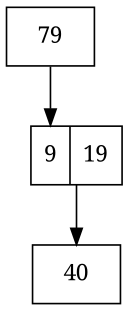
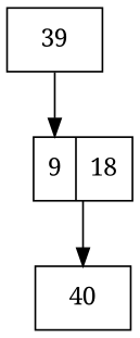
  digraph {
    fontname="Noto Serif"
    node [fontname="Noto Serif" shape=record]
    edge [fontname="Noto Serif"]
-   n1 [label=79]
-   n2 [label="<9>9 | 19 "]
+   n1 [label=" 39"]
+   n2 [label="<9>9 | 18 "]
    n3 [label="<x> 40 "]
    n1 -> n2 [headport=9]
    n2 -> n3 [headport=x]
  }
